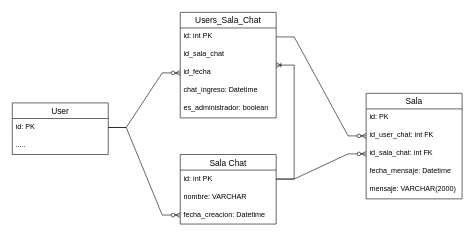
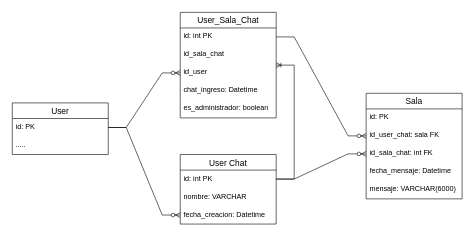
  <mxCell id="0" />
  <mxCell id="1" parent="0" />
  <mxCell id="2" value="User" style="swimlane;fontStyle=0;childLayout=stackLayout;horizontal=1;startSize=26;horizontalStack=0;resizeParent=1;resizeParentMax=0;resizeLast=0;collapsible=1;marginBottom=0;align=center;fontSize=14;" parent="1" vertex="1"><mxGeometry x="20" y="171" width="160" height="86" as="geometry" /></mxCell>
  <mxCell id="3" value="id: PK" style="text;strokeColor=none;fillColor=none;spacingLeft=4;spacingRight=4;overflow=hidden;rotatable=0;points=[[0,0.5],[1,0.5]];portConstraint=eastwest;fontSize=12;" parent="2" vertex="1"><mxGeometry y="26" width="160" height="30" as="geometry" /></mxCell>
  <mxCell id="4" value="....." style="text;strokeColor=none;fillColor=none;spacingLeft=4;spacingRight=4;overflow=hidden;rotatable=0;points=[[0,0.5],[1,0.5]];portConstraint=eastwest;fontSize=12;" vertex="1" parent="2"><mxGeometry y="56" width="160" height="30" as="geometry" /></mxCell>
- <mxCell id="5" value="Sala Chat" style="swimlane;fontStyle=0;childLayout=stackLayout;horizontal=1;startSize=26;horizontalStack=0;resizeParent=1;resizeParentMax=0;resizeLast=0;collapsible=1;marginBottom=0;align=center;fontSize=14;" parent="1" vertex="1"><mxGeometry x="300" y="257" width="160" height="116" as="geometry" /></mxCell>
+ <mxCell id="5" value="User Chat" style="swimlane;fontStyle=0;childLayout=stackLayout;horizontal=1;startSize=26;horizontalStack=0;resizeParent=1;resizeParentMax=0;resizeLast=0;collapsible=1;marginBottom=0;align=center;fontSize=14;" parent="1" vertex="1"><mxGeometry x="300" y="257" width="160" height="116" as="geometry" /></mxCell>
  <mxCell id="6" value="id: int PK" style="text;strokeColor=none;fillColor=none;spacingLeft=4;spacingRight=4;overflow=hidden;rotatable=0;points=[[0,0.5],[1,0.5]];portConstraint=eastwest;fontSize=12;" parent="5" vertex="1"><mxGeometry y="26" width="160" height="30" as="geometry" /></mxCell>
  <mxCell id="7" value="nombre: VARCHAR" style="text;strokeColor=none;fillColor=none;spacingLeft=4;spacingRight=4;overflow=hidden;rotatable=0;points=[[0,0.5],[1,0.5]];portConstraint=eastwest;fontSize=12;" vertex="1" parent="5"><mxGeometry y="56" width="160" height="30" as="geometry" /></mxCell>
  <mxCell id="8" value="fecha_creacion: Datetime" style="text;strokeColor=none;fillColor=none;spacingLeft=4;spacingRight=4;overflow=hidden;rotatable=0;points=[[0,0.5],[1,0.5]];portConstraint=eastwest;fontSize=12;" parent="5" vertex="1"><mxGeometry y="86" width="160" height="30" as="geometry" /></mxCell>
  <mxCell id="9" value="Sala" style="swimlane;fontStyle=0;childLayout=stackLayout;horizontal=1;startSize=26;horizontalStack=0;resizeParent=1;resizeParentMax=0;resizeLast=0;collapsible=1;marginBottom=0;align=center;fontSize=14;" parent="1" vertex="1"><mxGeometry x="610" y="155" width="160" height="176" as="geometry" /></mxCell>
  <mxCell id="10" value="id: PK" style="text;strokeColor=none;fillColor=none;spacingLeft=4;spacingRight=4;overflow=hidden;rotatable=0;points=[[0,0.5],[1,0.5]];portConstraint=eastwest;fontSize=12;" parent="9" vertex="1"><mxGeometry y="26" width="160" height="30" as="geometry" /></mxCell>
- <mxCell id="11" value="id_user_chat: int FK" style="text;strokeColor=none;fillColor=none;spacingLeft=4;spacingRight=4;overflow=hidden;rotatable=0;points=[[0,0.5],[1,0.5]];portConstraint=eastwest;fontSize=12;" parent="9" vertex="1"><mxGeometry y="56" width="160" height="30" as="geometry" /></mxCell>
+ <mxCell id="11" value="id_user_chat: sala FK" style="text;strokeColor=none;fillColor=none;spacingLeft=4;spacingRight=4;overflow=hidden;rotatable=0;points=[[0,0.5],[1,0.5]];portConstraint=eastwest;fontSize=12;" parent="9" vertex="1"><mxGeometry y="56" width="160" height="30" as="geometry" /></mxCell>
  <mxCell id="12" value="id_sala_chat: int FK" style="text;strokeColor=none;fillColor=none;spacingLeft=4;spacingRight=4;overflow=hidden;rotatable=0;points=[[0,0.5],[1,0.5]];portConstraint=eastwest;fontSize=12;" vertex="1" parent="9"><mxGeometry y="86" width="160" height="30" as="geometry" /></mxCell>
  <mxCell id="13" value="fecha_mensaje: Datetime" style="text;strokeColor=none;fillColor=none;spacingLeft=4;spacingRight=4;overflow=hidden;rotatable=0;points=[[0,0.5],[1,0.5]];portConstraint=eastwest;fontSize=12;" vertex="1" parent="9"><mxGeometry y="116" width="160" height="30" as="geometry" /></mxCell>
- <mxCell id="14" value="mensaje: VARCHAR(2000)" style="text;strokeColor=none;fillColor=none;spacingLeft=4;spacingRight=4;overflow=hidden;rotatable=0;points=[[0,0.5],[1,0.5]];portConstraint=eastwest;fontSize=12;" vertex="1" parent="9"><mxGeometry y="146" width="160" height="30" as="geometry" /></mxCell>
- <mxCell id="15" value="Users_Sala_Chat" style="swimlane;fontStyle=0;childLayout=stackLayout;horizontal=1;startSize=26;horizontalStack=0;resizeParent=1;resizeParentMax=0;resizeLast=0;collapsible=1;marginBottom=0;align=center;fontSize=14;" vertex="1" parent="1"><mxGeometry x="300" y="20" width="160" height="176" as="geometry" /></mxCell>
+ <mxCell id="14" value="mensaje: VARCHAR(6000)" style="text;strokeColor=none;fillColor=none;spacingLeft=4;spacingRight=4;overflow=hidden;rotatable=0;points=[[0,0.5],[1,0.5]];portConstraint=eastwest;fontSize=12;" vertex="1" parent="9"><mxGeometry y="146" width="160" height="30" as="geometry" /></mxCell>
+ <mxCell id="15" value="User_Sala_Chat" style="swimlane;fontStyle=0;childLayout=stackLayout;horizontal=1;startSize=26;horizontalStack=0;resizeParent=1;resizeParentMax=0;resizeLast=0;collapsible=1;marginBottom=0;align=center;fontSize=14;" vertex="1" parent="1"><mxGeometry x="300" y="20" width="160" height="176" as="geometry" /></mxCell>
  <mxCell id="16" value="id: int PK" style="text;strokeColor=none;fillColor=none;spacingLeft=4;spacingRight=4;overflow=hidden;rotatable=0;points=[[0,0.5],[1,0.5]];portConstraint=eastwest;fontSize=12;" vertex="1" parent="15"><mxGeometry y="26" width="160" height="30" as="geometry" /></mxCell>
  <mxCell id="17" value="id_sala_chat" style="text;strokeColor=none;fillColor=none;spacingLeft=4;spacingRight=4;overflow=hidden;rotatable=0;points=[[0,0.5],[1,0.5]];portConstraint=eastwest;fontSize=12;" vertex="1" parent="15"><mxGeometry y="56" width="160" height="30" as="geometry" /></mxCell>
- <mxCell id="18" value="id_fecha" style="text;strokeColor=none;fillColor=none;spacingLeft=4;spacingRight=4;overflow=hidden;rotatable=0;points=[[0,0.5],[1,0.5]];portConstraint=eastwest;fontSize=12;" vertex="1" parent="15"><mxGeometry y="86" width="160" height="30" as="geometry" /></mxCell>
+ <mxCell id="18" value="id_user" style="text;strokeColor=none;fillColor=none;spacingLeft=4;spacingRight=4;overflow=hidden;rotatable=0;points=[[0,0.5],[1,0.5]];portConstraint=eastwest;fontSize=12;" vertex="1" parent="15"><mxGeometry y="86" width="160" height="30" as="geometry" /></mxCell>
  <mxCell id="19" value="chat_ingreso: Datetime" style="text;strokeColor=none;fillColor=none;spacingLeft=4;spacingRight=4;overflow=hidden;rotatable=0;points=[[0,0.5],[1,0.5]];portConstraint=eastwest;fontSize=12;" vertex="1" parent="15"><mxGeometry y="116" width="160" height="30" as="geometry" /></mxCell>
  <mxCell id="20" value="es_administrador: boolean" style="text;strokeColor=none;fillColor=none;spacingLeft=4;spacingRight=4;overflow=hidden;rotatable=0;points=[[0,0.5],[1,0.5]];portConstraint=eastwest;fontSize=12;" vertex="1" parent="15"><mxGeometry y="146" width="160" height="30" as="geometry" /></mxCell>
  <mxCell id="21" value="" style="edgeStyle=entityRelationEdgeStyle;fontSize=12;html=1;endArrow=ERzeroToMany;endFill=1;rounded=0;" edge="1" parent="1" source="3"><mxGeometry width="100" height="100" relative="1" as="geometry"><mxPoint x="110" y="565" as="sourcePoint" /><mxPoint x="300" y="358" as="targetPoint" /></mxGeometry></mxCell>
  <mxCell id="22" value="" style="edgeStyle=entityRelationEdgeStyle;fontSize=12;html=1;endArrow=ERoneToMany;rounded=0;" edge="1" parent="1" source="6" target="15"><mxGeometry width="100" height="100" relative="1" as="geometry"><mxPoint x="340" y="445" as="sourcePoint" /><mxPoint x="440" y="345" as="targetPoint" /></mxGeometry></mxCell>
  <mxCell id="23" value="" style="edgeStyle=entityRelationEdgeStyle;fontSize=12;html=1;endArrow=ERzeroToMany;endFill=1;rounded=0;" edge="1" parent="1" source="3" target="18"><mxGeometry width="100" height="100" relative="1" as="geometry"><mxPoint x="190" y="222" as="sourcePoint" /><mxPoint x="310" y="338" as="targetPoint" /></mxGeometry></mxCell>
  <mxCell id="24" value="" style="edgeStyle=entityRelationEdgeStyle;fontSize=12;html=1;endArrow=ERzeroToMany;endFill=1;rounded=0;" edge="1" parent="1" source="16" target="11"><mxGeometry width="100" height="100" relative="1" as="geometry"><mxPoint x="520" y="272" as="sourcePoint" /><mxPoint x="640" y="388" as="targetPoint" /></mxGeometry></mxCell>
  <mxCell id="25" value="" style="edgeStyle=entityRelationEdgeStyle;fontSize=12;html=1;endArrow=ERzeroToMany;endFill=1;rounded=0;" edge="1" parent="1" source="6" target="12"><mxGeometry width="100" height="100" relative="1" as="geometry"><mxPoint x="470" y="445" as="sourcePoint" /><mxPoint x="620" y="610" as="targetPoint" /></mxGeometry></mxCell>
